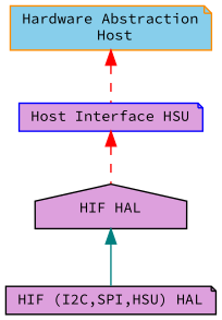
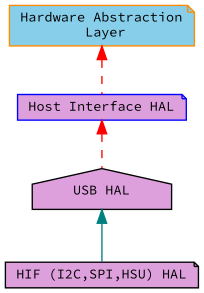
  digraph {
    fontname="Source Code Pro"
    rankdir=TB
    node [color=black fillcolor=plum fontname="Source Code Pro" fontsize=10 shape=note style=filled]
    edge [color=red dir=back fontname="Source Code Pro" fontsize=10 labelfontname=Helvetica labelfontsize=10 shape=plaintext style=dashed]
-   n1 [height=0.2 label="HIF HAL" shape=house width=0.4]
+   n1 [height=0.2 label="USB HAL" shape=house width=0.4]
    n2 [height=0.2 label="HIF (I2C,SPI,HSU) HAL" width=0.4]
-   n3 [color=blue fontcolor=black height=0.2 label="Host Interface HSU" width=0.4]
-   n4 [color=darkorange fillcolor=skyblue height=0.2 label="Hardware Abstraction\l Host" width=0.4]
+   n3 [color=blue fontcolor=black height=0.2 label="Host Interface HAL" width=0.4]
+   n4 [color=darkorange fillcolor=skyblue height=0.2 label="Hardware Abstraction\l Layer" width=0.4]
    n1 -> n2 [color=teal style=solid]
    n3 -> n1
    n4 -> n3
  }
